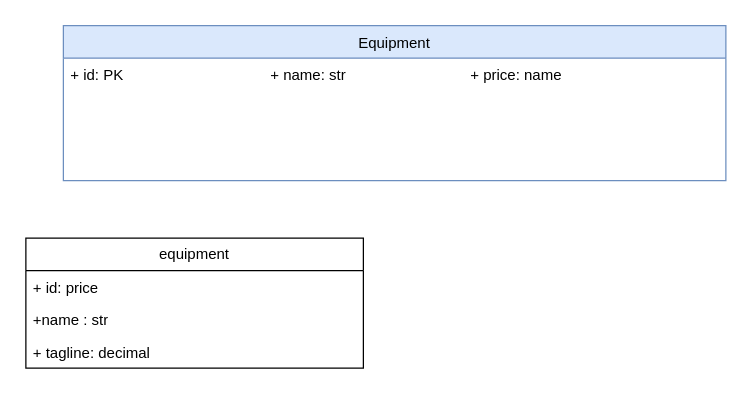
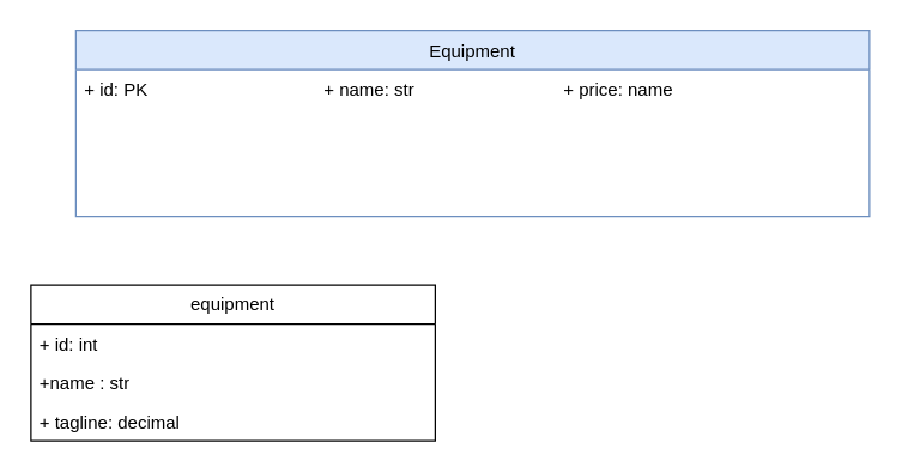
  <mxCell id="0" />
  <mxCell id="1" parent="0" />
  <mxCell id="2" value="Equipment" style="swimlane;fontStyle=0;childLayout=stackLayout;horizontal=1;startSize=26;fillColor=#dae8fc;strokeColor=#6c8ebf;" parent="1" vertex="1"><mxGeometry x="50" y="20" width="530" height="124" as="geometry" /></mxCell>
  <mxCell id="3" value="+ id: PK" style="text;strokeColor=none;fillColor=none;align=left;spacingLeft=4;" parent="2" vertex="1"><mxGeometry y="26" width="160" height="98" as="geometry" /></mxCell>
  <mxCell id="4" value="+ name: str" style="text;strokeColor=none;fillColor=none;align=left;spacingLeft=4;" parent="2" vertex="1"><mxGeometry x="160" y="26" width="160" height="98" as="geometry" /></mxCell>
  <mxCell id="5" value="+ price: name" style="text;strokeColor=none;fillColor=none;align=left;spacingLeft=4;" parent="2" vertex="1"><mxGeometry x="320" y="26" width="160" height="98" as="geometry" /></mxCell>
  <mxCell id="6" value="equipment" style="swimlane;fontStyle=0;childLayout=stackLayout;horizontal=1;startSize=26;fillColor=none;horizontalStack=0;resizeParent=1;resizeParentMax=0;resizeLast=0;collapsible=1;marginBottom=0;whiteSpace=wrap;html=1;" vertex="1" parent="1"><mxGeometry x="20" y="190" width="270" height="104" as="geometry" /></mxCell>
- <mxCell id="7" value="+ id: price" style="text;strokeColor=none;fillColor=none;align=left;verticalAlign=top;spacingLeft=4;spacingRight=4;overflow=hidden;rotatable=0;points=[[0,0.5],[1,0.5]];portConstraint=eastwest;whiteSpace=wrap;html=1;" vertex="1" parent="6"><mxGeometry y="26" width="270" height="26" as="geometry" /></mxCell>
+ <mxCell id="7" value="+ id: int" style="text;strokeColor=none;fillColor=none;align=left;verticalAlign=top;spacingLeft=4;spacingRight=4;overflow=hidden;rotatable=0;points=[[0,0.5],[1,0.5]];portConstraint=eastwest;whiteSpace=wrap;html=1;" vertex="1" parent="6"><mxGeometry y="26" width="270" height="26" as="geometry" /></mxCell>
  <mxCell id="8" value="+name : str" style="text;strokeColor=none;fillColor=none;align=left;verticalAlign=top;spacingLeft=4;spacingRight=4;overflow=hidden;rotatable=0;points=[[0,0.5],[1,0.5]];portConstraint=eastwest;whiteSpace=wrap;html=1;" vertex="1" parent="6"><mxGeometry y="52" width="270" height="26" as="geometry" /></mxCell>
  <mxCell id="9" value="+ tagline: decimal" style="text;strokeColor=none;fillColor=none;align=left;verticalAlign=top;spacingLeft=4;spacingRight=4;overflow=hidden;rotatable=0;points=[[0,0.5],[1,0.5]];portConstraint=eastwest;whiteSpace=wrap;html=1;" vertex="1" parent="6"><mxGeometry y="78" width="270" height="26" as="geometry" /></mxCell>
